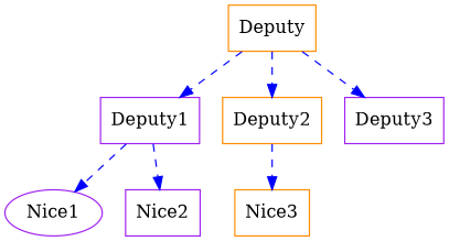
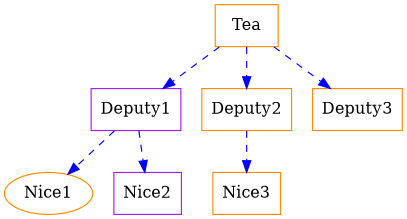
  digraph {
    node [color=purple shape=box]
    edge [color=Blue style=dashed]
-   Tea [color=darkorange label=Deputy]
+   Tea [color=darkorange]
    Deputy1
    Deputy2 [color=darkorange]
-   Deputy3
-   Nice1 [shape=ellipse]
+   Deputy3 [color=darkorange]
+   Nice1 [color=darkorange shape=ellipse]
    Nice2
    Nice3 [color=darkorange]
    Tea -> Deputy1
    Tea -> Deputy2
    Tea -> Deputy3
    Deputy1 -> Nice1
    Deputy1 -> Nice2
    Deputy2 -> Nice3
  }
